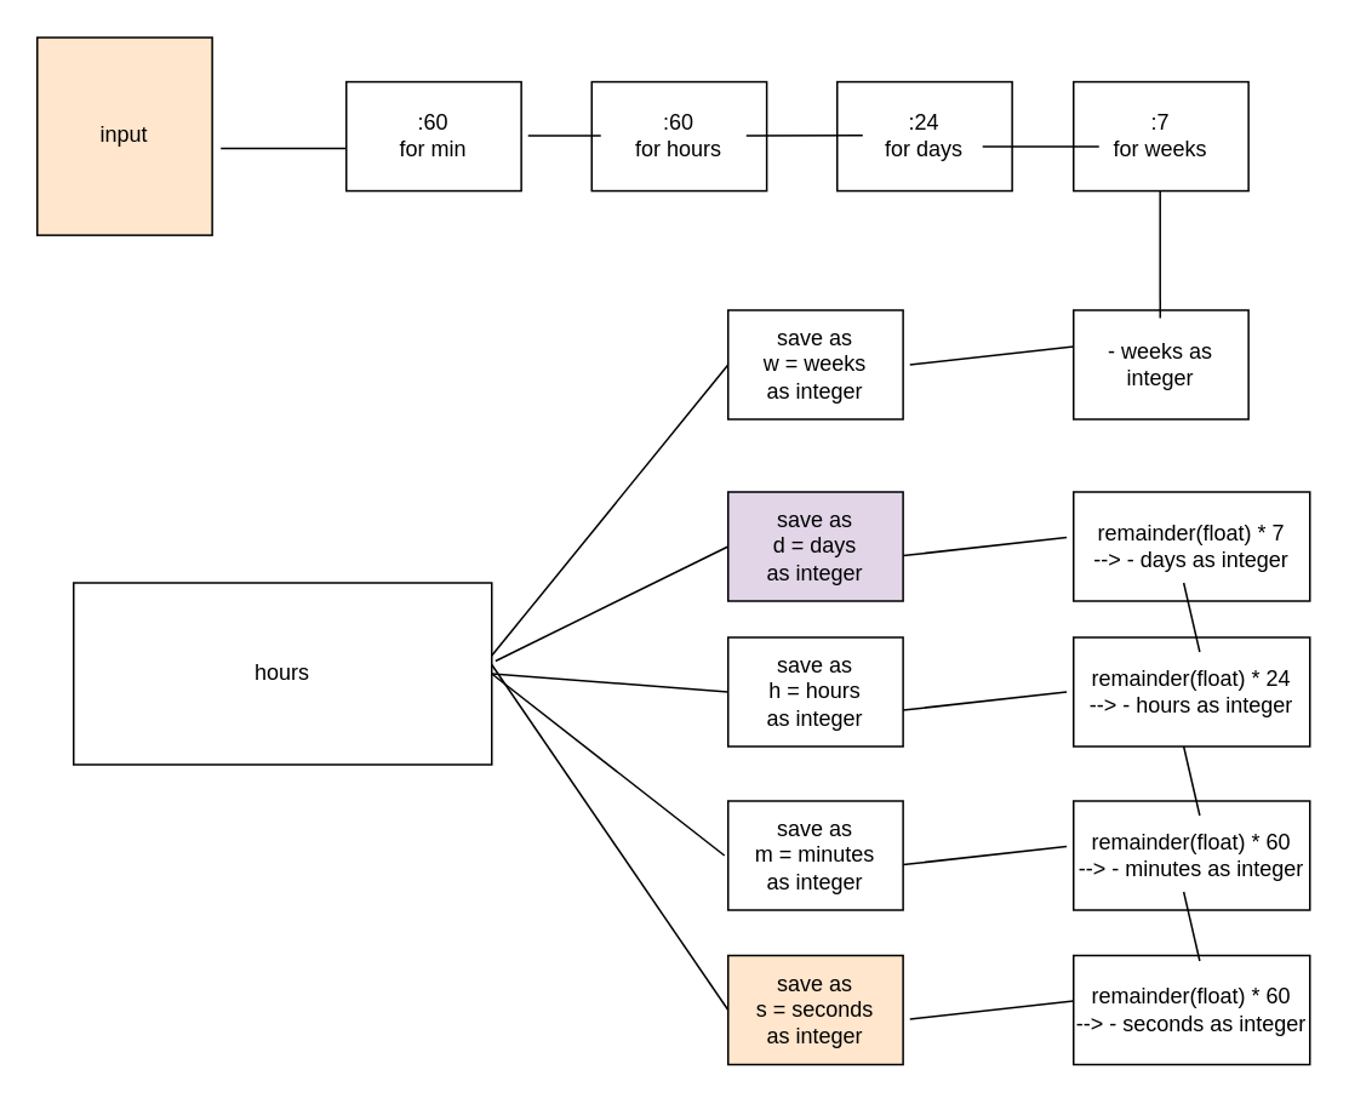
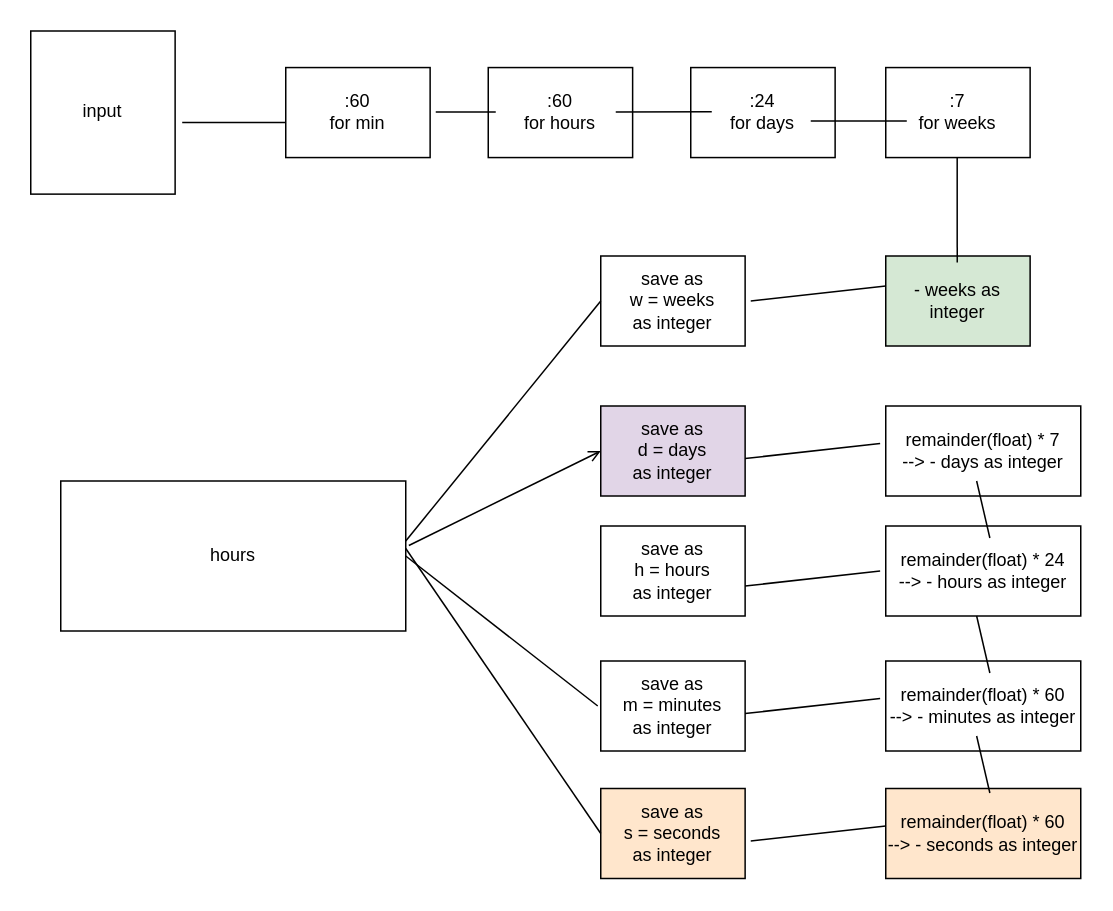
  <mxCell id="0" />
  <mxCell id="1" parent="0" />
- <mxCell id="2" value="input&lt;br&gt;" style="rounded=0;whiteSpace=wrap;html=1;rotation=0;fillColor=#ffe6cc;" vertex="1" parent="1"><mxGeometry x="20" y="20" width="96.25" height="108.75" as="geometry" /></mxCell>
+ <mxCell id="2" value="input&lt;br&gt;" style="rounded=0;whiteSpace=wrap;html=1;rotation=0;" vertex="1" parent="1"><mxGeometry x="20" y="20" width="96.25" height="108.75" as="geometry" /></mxCell>
  <mxCell id="3" value=":60&lt;br&gt;for min" style="rounded=0;whiteSpace=wrap;html=1;rotation=0;" vertex="1" parent="1"><mxGeometry x="190" y="44.38" width="96.25" height="60" as="geometry" /></mxCell>
  <mxCell id="4" value=":60&lt;br&gt;for hours" style="rounded=0;whiteSpace=wrap;html=1;rotation=0;" vertex="1" parent="1"><mxGeometry x="325" y="44.38" width="96.25" height="60" as="geometry" /></mxCell>
  <mxCell id="5" value=":24&lt;br&gt;for days" style="rounded=0;whiteSpace=wrap;html=1;rotation=0;" vertex="1" parent="1"><mxGeometry x="460" y="44.38" width="96.25" height="60" as="geometry" /></mxCell>
  <mxCell id="6" value=":7&lt;br&gt;for weeks" style="rounded=0;whiteSpace=wrap;html=1;rotation=0;" vertex="1" parent="1"><mxGeometry x="590" y="44.38" width="96.25" height="60" as="geometry" /></mxCell>
- <mxCell id="7" value="- weeks as&lt;br&gt;integer" style="rounded=0;whiteSpace=wrap;html=1;rotation=0;" vertex="1" parent="1"><mxGeometry x="590" y="170" width="96.25" height="60" as="geometry" /></mxCell>
+ <mxCell id="7" value="- weeks as&lt;br&gt;integer" style="rounded=0;whiteSpace=wrap;html=1;rotation=0;fillColor=#d5e8d4;" vertex="1" parent="1"><mxGeometry x="590" y="170" width="96.25" height="60" as="geometry" /></mxCell>
  <mxCell id="8" value="save as &lt;br&gt;w = weeks&lt;br&gt;as integer" style="rounded=0;whiteSpace=wrap;html=1;rotation=0;" vertex="1" parent="1"><mxGeometry x="400" y="170" width="96.25" height="60" as="geometry" /></mxCell>
  <mxCell id="9" value="remainder(float) * 7&lt;br&gt;--&amp;gt; - days as integer" style="rounded=0;whiteSpace=wrap;html=1;rotation=0;" vertex="1" parent="1"><mxGeometry x="590" y="270" width="130" height="60" as="geometry" /></mxCell>
  <mxCell id="10" value="save as&lt;br&gt;d = days&lt;br&gt;as integer" style="rounded=0;whiteSpace=wrap;html=1;rotation=0;fillColor=#e1d5e7;" vertex="1" parent="1"><mxGeometry x="400" y="270" width="96.25" height="60" as="geometry" /></mxCell>
  <mxCell id="11" value="remainder(float) * 24&lt;br&gt;--&amp;gt; - hours as integer" style="rounded=0;whiteSpace=wrap;html=1;rotation=0;" vertex="1" parent="1"><mxGeometry x="590" y="350" width="130" height="60" as="geometry" /></mxCell>
  <mxCell id="12" value="save as&lt;br&gt;h = hours&lt;br&gt;as integer" style="rounded=0;whiteSpace=wrap;html=1;rotation=0;" vertex="1" parent="1"><mxGeometry x="400" y="350" width="96.25" height="60" as="geometry" /></mxCell>
  <mxCell id="13" value="remainder(float) * 60&lt;br&gt;--&amp;gt; - minutes as integer" style="rounded=0;whiteSpace=wrap;html=1;rotation=0;" vertex="1" parent="1"><mxGeometry x="590" y="440" width="130" height="60" as="geometry" /></mxCell>
  <mxCell id="14" value="save as&lt;br&gt;m = minutes&lt;br&gt;as integer" style="rounded=0;whiteSpace=wrap;html=1;rotation=0;" vertex="1" parent="1"><mxGeometry x="400" y="440" width="96.25" height="60" as="geometry" /></mxCell>
- <mxCell id="15" value="remainder(float) * 60&lt;br&gt;--&amp;gt; - seconds as integer" style="rounded=0;whiteSpace=wrap;html=1;rotation=0;" vertex="1" parent="1"><mxGeometry x="590" y="525" width="130" height="60" as="geometry" /></mxCell>
+ <mxCell id="15" value="remainder(float) * 60&lt;br&gt;--&amp;gt; - seconds as integer" style="rounded=0;whiteSpace=wrap;html=1;rotation=0;fillColor=#ffe6cc;" vertex="1" parent="1"><mxGeometry x="590" y="525" width="130" height="60" as="geometry" /></mxCell>
  <mxCell id="16" value="" style="endArrow=none;html=1;exitX=1.049;exitY=0.561;exitDx=0;exitDy=0;exitPerimeter=0;" edge="1" parent="1" source="2"><mxGeometry width="50" height="50" relative="1" as="geometry"><mxPoint x="350" y="390" as="sourcePoint" /><mxPoint x="190" y="81" as="targetPoint" /></mxGeometry></mxCell>
  <mxCell id="17" value="" style="endArrow=none;html=1;" edge="1" parent="1"><mxGeometry width="50" height="50" relative="1" as="geometry"><mxPoint x="290" y="74" as="sourcePoint" /><mxPoint x="330" y="74" as="targetPoint" /></mxGeometry></mxCell>
  <mxCell id="18" value="" style="endArrow=none;html=1;entryX=-0.052;entryY=0.61;entryDx=0;entryDy=0;entryPerimeter=0;" edge="1" parent="1"><mxGeometry width="50" height="50" relative="1" as="geometry"><mxPoint x="410" y="74" as="sourcePoint" /><mxPoint x="474.025" y="73.88" as="targetPoint" /></mxGeometry></mxCell>
  <mxCell id="19" value="" style="endArrow=none;html=1;exitX=1.049;exitY=0.561;exitDx=0;exitDy=0;exitPerimeter=0;entryX=-0.052;entryY=0.61;entryDx=0;entryDy=0;entryPerimeter=0;" edge="1" parent="1"><mxGeometry width="50" height="50" relative="1" as="geometry"><mxPoint x="539.996" y="80.029" as="sourcePoint" /><mxPoint x="604.025" y="80" as="targetPoint" /></mxGeometry></mxCell>
  <mxCell id="20" value="" style="endArrow=none;html=1;exitX=1.049;exitY=0.561;exitDx=0;exitDy=0;exitPerimeter=0;" edge="1" parent="1"><mxGeometry width="50" height="50" relative="1" as="geometry"><mxPoint x="637.626" y="104.379" as="sourcePoint" /><mxPoint x="637.66" y="174.35" as="targetPoint" /></mxGeometry></mxCell>
  <mxCell id="21" value="save as&lt;br&gt;s = seconds&lt;br&gt;as integer" style="rounded=0;whiteSpace=wrap;html=1;rotation=0;fillColor=#ffe6cc;" vertex="1" parent="1"><mxGeometry x="400" y="525" width="96.25" height="60" as="geometry" /></mxCell>
  <mxCell id="22" value="hours" style="rounded=0;whiteSpace=wrap;html=1;" vertex="1" parent="1"><mxGeometry x="40" y="320" width="230" height="100" as="geometry" /></mxCell>
  <mxCell id="23" value="" style="endArrow=none;html=1;" edge="1" parent="1"><mxGeometry width="50" height="50" relative="1" as="geometry"><mxPoint x="500" y="200" as="sourcePoint" /><mxPoint x="590" y="190" as="targetPoint" /></mxGeometry></mxCell>
  <mxCell id="24" value="" style="endArrow=none;html=1;" edge="1" parent="1"><mxGeometry width="50" height="50" relative="1" as="geometry"><mxPoint x="496.25" y="305" as="sourcePoint" /><mxPoint x="586.25" y="295" as="targetPoint" /></mxGeometry></mxCell>
  <mxCell id="25" value="" style="endArrow=none;html=1;" edge="1" parent="1"><mxGeometry width="50" height="50" relative="1" as="geometry"><mxPoint x="496.25" y="390" as="sourcePoint" /><mxPoint x="586.25" y="380" as="targetPoint" /></mxGeometry></mxCell>
  <mxCell id="26" value="" style="endArrow=none;html=1;" edge="1" parent="1"><mxGeometry width="50" height="50" relative="1" as="geometry"><mxPoint x="496.25" y="475" as="sourcePoint" /><mxPoint x="586.25" y="465" as="targetPoint" /></mxGeometry></mxCell>
  <mxCell id="27" value="" style="endArrow=none;html=1;" edge="1" parent="1"><mxGeometry width="50" height="50" relative="1" as="geometry"><mxPoint x="500" y="560" as="sourcePoint" /><mxPoint x="590" y="550" as="targetPoint" /></mxGeometry></mxCell>
  <mxCell id="28" value="" style="endArrow=none;html=1;entryX=0;entryY=0.5;entryDx=0;entryDy=0;" edge="1" parent="1" target="8"><mxGeometry width="50" height="50" relative="1" as="geometry"><mxPoint x="270" y="360" as="sourcePoint" /><mxPoint x="360" y="350" as="targetPoint" /></mxGeometry></mxCell>
- <mxCell id="29" value="" style="endArrow=none;html=1;entryX=0;entryY=0.5;entryDx=0;entryDy=0;exitX=1.009;exitY=0.43;exitDx=0;exitDy=0;exitPerimeter=0;" edge="1" parent="1" source="22" target="10"><mxGeometry width="50" height="50" relative="1" as="geometry"><mxPoint x="270" y="380" as="sourcePoint" /><mxPoint x="400" y="220" as="targetPoint" /></mxGeometry></mxCell>
+ <mxCell id="29" value="" style="endArrow=open;html=1;entryX=0;entryY=0.5;entryDx=0;entryDy=0;exitX=1.009;exitY=0.43;exitDx=0;exitDy=0;exitPerimeter=0;" edge="1" parent="1" source="22" target="10"><mxGeometry width="50" height="50" relative="1" as="geometry"><mxPoint x="270" y="380" as="sourcePoint" /><mxPoint x="400" y="220" as="targetPoint" /></mxGeometry></mxCell>
  <mxCell id="30" value="" style="endArrow=none;html=1;exitX=1;exitY=0.5;exitDx=0;exitDy=0;" edge="1" parent="1" source="22"><mxGeometry width="50" height="50" relative="1" as="geometry"><mxPoint x="270" y="383" as="sourcePoint" /><mxPoint x="398" y="470" as="targetPoint" /></mxGeometry></mxCell>
- <mxCell id="31" value="" style="endArrow=none;html=1;exitX=1;exitY=0.5;exitDx=0;exitDy=0;entryX=0;entryY=0.5;entryDx=0;entryDy=0;" edge="1" parent="1" source="22" target="12"><mxGeometry width="50" height="50" relative="1" as="geometry"><mxPoint x="280" y="380" as="sourcePoint" /><mxPoint x="408" y="480" as="targetPoint" /></mxGeometry></mxCell>
  <mxCell id="32" value="" style="endArrow=none;html=1;exitX=1;exitY=0.5;exitDx=0;exitDy=0;entryX=0;entryY=0.5;entryDx=0;entryDy=0;" edge="1" parent="1" target="21"><mxGeometry width="50" height="50" relative="1" as="geometry"><mxPoint x="270" y="365" as="sourcePoint" /><mxPoint x="400" y="375" as="targetPoint" /></mxGeometry></mxCell>
  <mxCell id="33" value="" style="endArrow=none;html=1;exitX=0.438;exitY=-0.033;exitDx=0;exitDy=0;exitPerimeter=0;entryX=0.5;entryY=1;entryDx=0;entryDy=0;" edge="1" parent="1"><mxGeometry width="50" height="50" relative="1" as="geometry"><mxPoint x="659.41" y="358.02" as="sourcePoint" /><mxPoint x="650.595" y="320" as="targetPoint" /></mxGeometry></mxCell>
  <mxCell id="34" value="" style="endArrow=none;html=1;exitX=0.438;exitY=-0.033;exitDx=0;exitDy=0;exitPerimeter=0;entryX=0.5;entryY=1;entryDx=0;entryDy=0;" edge="1" parent="1"><mxGeometry width="50" height="50" relative="1" as="geometry"><mxPoint x="659.41" y="448.02" as="sourcePoint" /><mxPoint x="650.595" y="410" as="targetPoint" /></mxGeometry></mxCell>
  <mxCell id="35" value="" style="endArrow=none;html=1;exitX=0.438;exitY=-0.033;exitDx=0;exitDy=0;exitPerimeter=0;entryX=0.5;entryY=1;entryDx=0;entryDy=0;" edge="1" parent="1"><mxGeometry width="50" height="50" relative="1" as="geometry"><mxPoint x="659.41" y="528.02" as="sourcePoint" /><mxPoint x="650.595" y="490" as="targetPoint" /></mxGeometry></mxCell>
